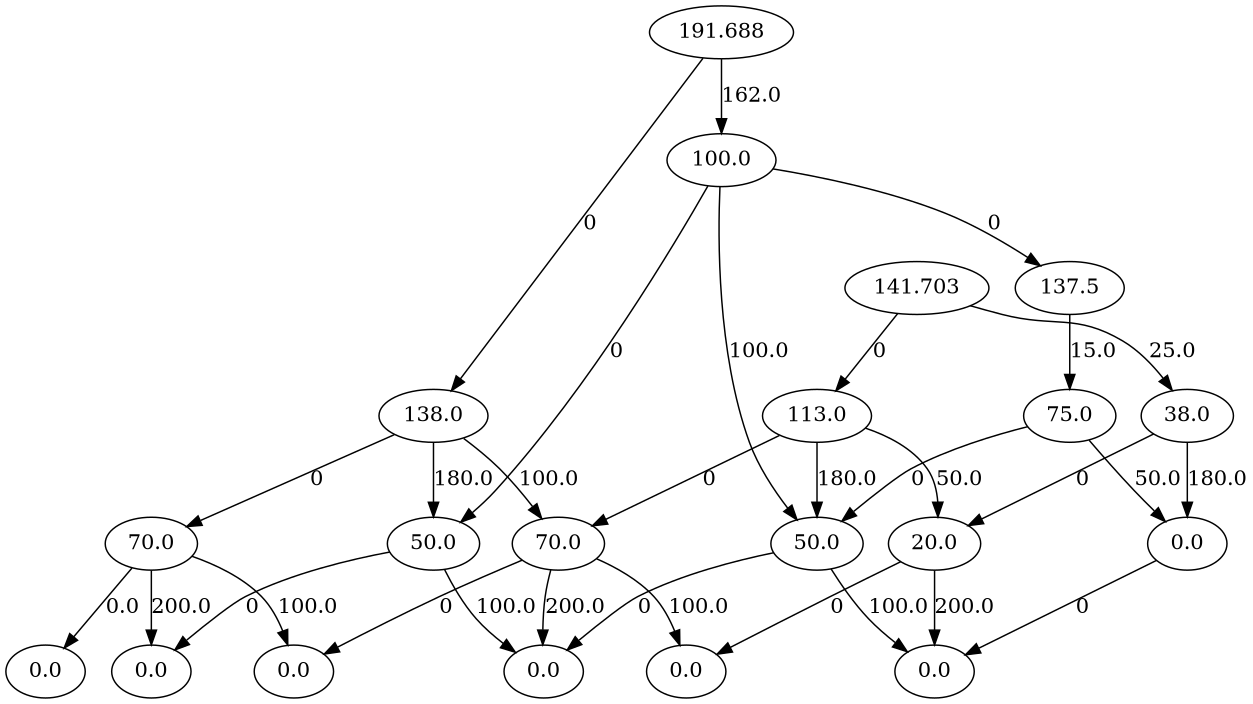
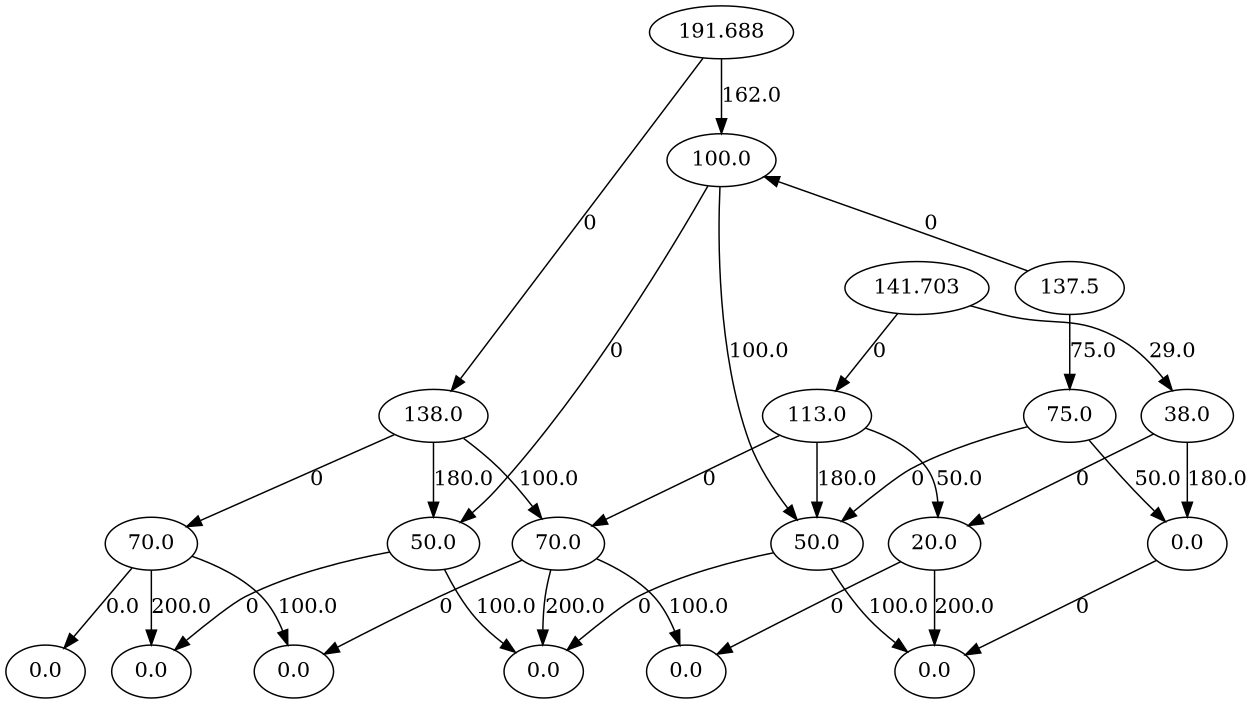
  digraph {
    node [capacity="[2 0]" time=0 value=0.0]
    edge [goal="[1 0 0]" revenue=0 time=1 weight=0 weight_goal=0.0]
    n1 [capacity="[2 1]" label=0.0]
    n2 [capacity=70.0 label=70.0 time=1 value=70.0]
    n3 [label=0.0]
    n4 [capacity="[1 1]" label=0.0]
    n5 [capacity="[2 1]" label=138.0 time=2 value=138.0]
    n6 [label=50.0 time=1 value=50.0]
    n7 [capacity="[1 1]" label=70.0 time=1 value=70.0]
    n8 [capacity="[1 0]" label=0.0]
    n9 [capacity="[0 1]" label=0.0]
    n10 [capacity="[2 1]" label=191.688 time=3 value=191.688]
    n11 [label=100.0 time=2 value=100.0]
    n12 [capacity="[1 0]" label=50.0 time=1 value=50.0]
    n13 [capacity="[1 1]" label=113.0 time=2 value=113.0]
    n14 [capacity="[0 1]" label=20.0 time=1 value=20.0]
    n15 [capacity="[0 0]" label=0.0]
    n16 [label=137.5 time=3 value=137.5]
    n17 [capacity="[1 0]" label=75.0 time=2 value=75.0]
    n18 [capacity="[1 1]" label=141.703 time=3 value=141.703]
    n19 [capacity="[0 1]" label=38.0 time=2 value=38.0]
    n20 [capacity="[0 0]" label=0.0 time=1]
    n2 -> n1 [goal="[2 1 0]" label=0.0]
    n2 -> n3 [goal="[2 0 0]" label=200.0 revenue=200 weight=200.0]
    n2 -> n4 [goal="[1 1 0]" label=100.0 revenue=100 weight=100.0]
    n5 -> n2 [goal="[2 1 1]" label=0 time=2 weight_goal=70.0]
    n5 -> n6 [goal="[2 0 1]" label=180.0 revenue=200 time=2 weight=180.0 weight_goal=50.0]
    n5 -> n7 [goal="[1 1 1]" label=100.0 revenue=100 time=2 weight=100.0 weight_goal=70.0]
    n6 -> n3 [goal="[2 0 0]" label=0]
    n6 -> n8 [label=100.0 revenue=100 weight=100.0]
    n7 -> n4 [goal="[1 1 0]" label=0]
    n7 -> n8 [label=200.0 revenue=200 weight=200.0]
    n7 -> n9 [goal="[0 1 0]" label=100.0 revenue=100 weight=100.0]
    n10 -> n5 [goal="[2 1 2]" label=0 time=3 weight_goal=138.0]
    n10 -> n11 [goal="[2 0 2]" label=162.0 revenue=200 time=3 weight=162.0 weight_goal=100.0]
    n11 -> n6 [goal="[2 0 1]" label=0 time=2 weight_goal=50.0]
    n11 -> n12 [goal="[1 0 1]" label=100.0 revenue=100 time=2 weight=100.0 weight_goal=50.0]
    n12 -> n8 [label=0]
    n12 -> n15 [goal="[0 0 0]" label=100.0 revenue=100 weight=100.0]
    n13 -> n7 [goal="[1 1 1]" label=0 time=2 weight_goal=70.0]
    n13 -> n12 [goal="[1 0 1]" label=180.0 revenue=200 time=2 weight=180.0 weight_goal=50.0]
    n13 -> n14 [goal="[0 1 1]" label=50.0 revenue=100 time=2 weight=50.0 weight_goal=20.0]
    n14 -> n9 [goal="[0 1 0]" label=0]
    n14 -> n15 [goal="[0 0 0]" label=200.0 revenue=200 weight=200.0]
-   n11 -> n16 [goal="[2 0 2]" label=0 time=3 weight_goal=100.0]
-   n16 -> n17 [goal="[1 0 2]" label=15.0 revenue=100 time=3 weight=75.0 weight_goal=75.0]
+   n16 -> n11 [goal="[2 0 2]" label=0 time=3 weight_goal=100.0]
+   n16 -> n17 [goal="[1 0 2]" label=75.0 revenue=100 time=3 weight=75.0 weight_goal=75.0]
    n17 -> n12 [goal="[1 0 1]" label=0 time=2 weight_goal=50.0]
    n17 -> n20 [goal="[0 0 1]" label=50.0 revenue=100 time=2 weight=50.0]
    n18 -> n13 [goal="[1 1 2]" label=0 time=3 weight_goal=113.0]
-   n18 -> n19 [goal="[0 1 2]" label=25.0 revenue=100 time=3 weight=25.0 weight_goal=38.0]
+   n18 -> n19 [goal="[0 1 2]" label=29.0 revenue=100 time=3 weight=25.0 weight_goal=38.0]
    n19 -> n14 [goal="[0 1 1]" label=0 time=2 weight_goal=20.0]
    n19 -> n20 [goal="[0 0 1]" label=180.0 revenue=200 time=2 weight=180.0]
    n20 -> n15 [goal="[0 0 0]" label=0]
  }
